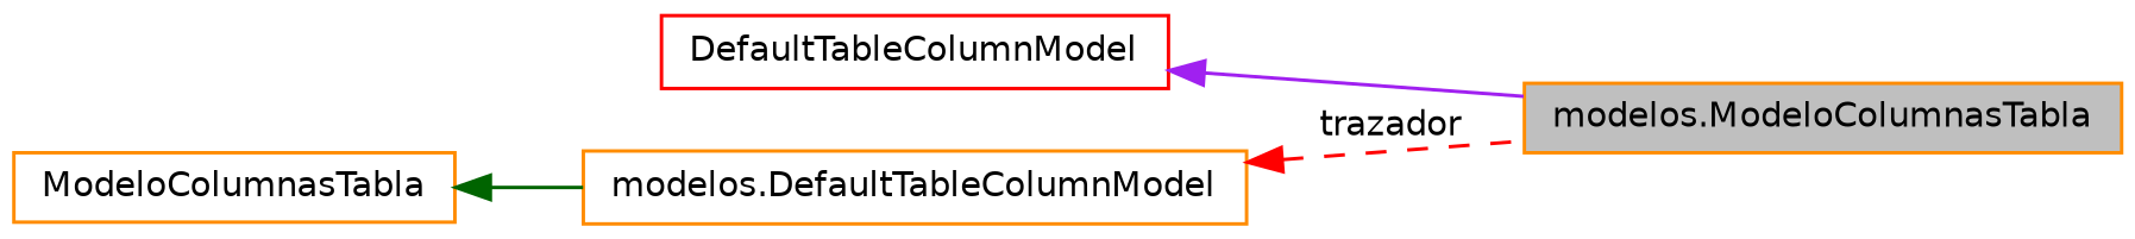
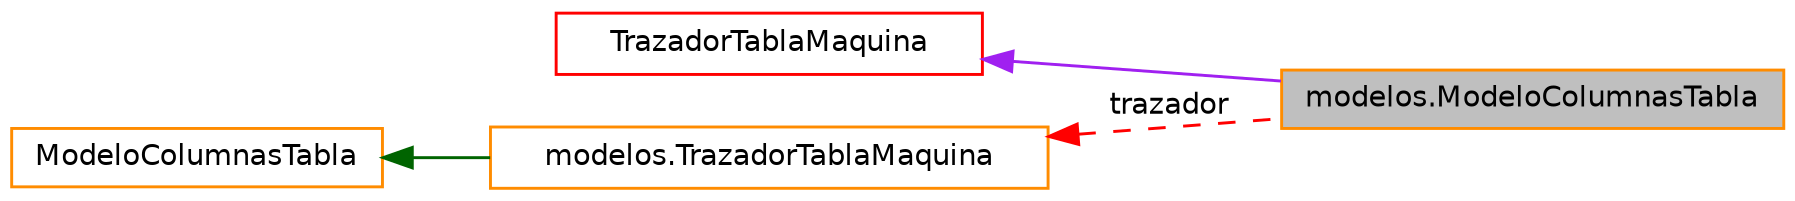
  digraph {
    rankdir=LR
    node [color=darkorange fillcolor=white fontname=Helvetica fontsize=10 shape=record style=filled]
    edge [dir=back fontname=Helvetica fontsize=10 labelfontname=Helvetica labelfontsize=10 style=solid]
    n1 [fillcolor=grey75 fontcolor=black height=0.2 label="modelos.ModeloColumnasTabla" width=0.4]
-   n2 [color=red height=0.2 label=DefaultTableColumnModel width=0.4]
-   n3 [height=0.2 label="modelos.DefaultTableColumnModel" width=0.4]
+   n2 [color=red height=0.2 label=TrazadorTablaMaquina width=0.4]
+   n3 [height=0.2 label="modelos.TrazadorTablaMaquina" width=0.4]
    n4 [height=0.2 label=ModeloColumnasTabla width=0.4]
    n2 -> n1 [color=purple]
    n3 -> n1 [color=red label=" trazador" style=dashed]
    n4 -> n3 [color=darkgreen]
  }
